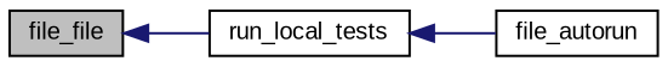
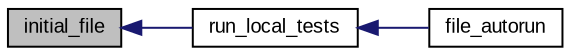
  digraph {
    fontname="Liberation Sans"
    rankdir=LR
    node [color=black fillcolor=white fontname="Liberation Sans" fontsize=10 shape=record style=filled]
    edge [color=midnightblue dir=back fontname="Liberation Sans" fontsize=10 labelfontname=Helvetica labelfontsize=10 style=solid]
-   n1 [fillcolor=grey75 fontcolor=black height=0.2 label=file_file width=0.4]
+   n1 [fillcolor=grey75 fontcolor=black height=0.2 label=initial_file width=0.4]
    n2 [height=0.2 label=run_local_tests width=0.4]
    n3 [height=0.2 label=file_autorun width=0.4]
    n1 -> n2
    n2 -> n3
  }
